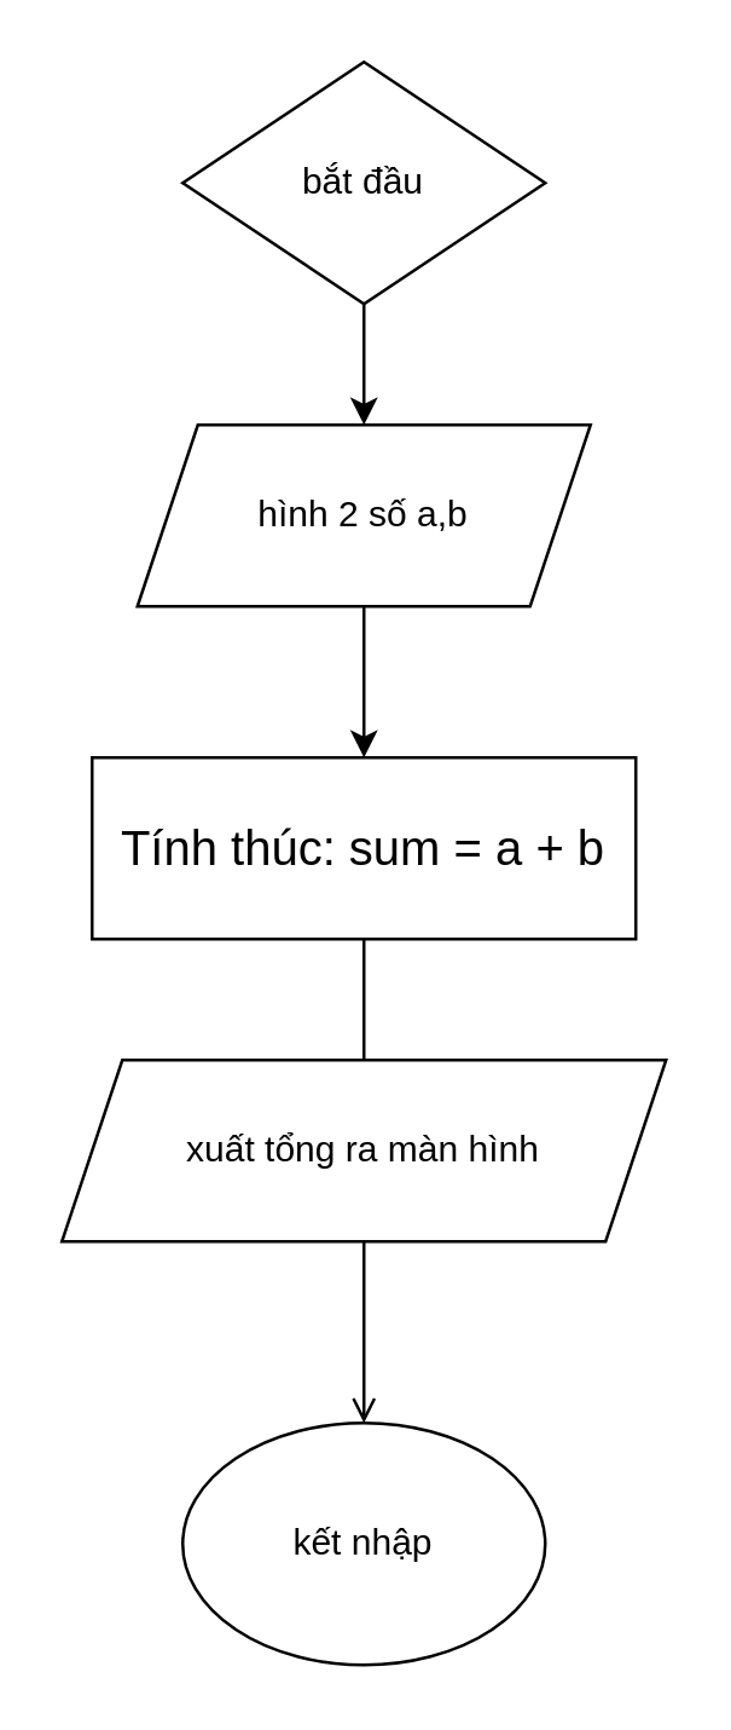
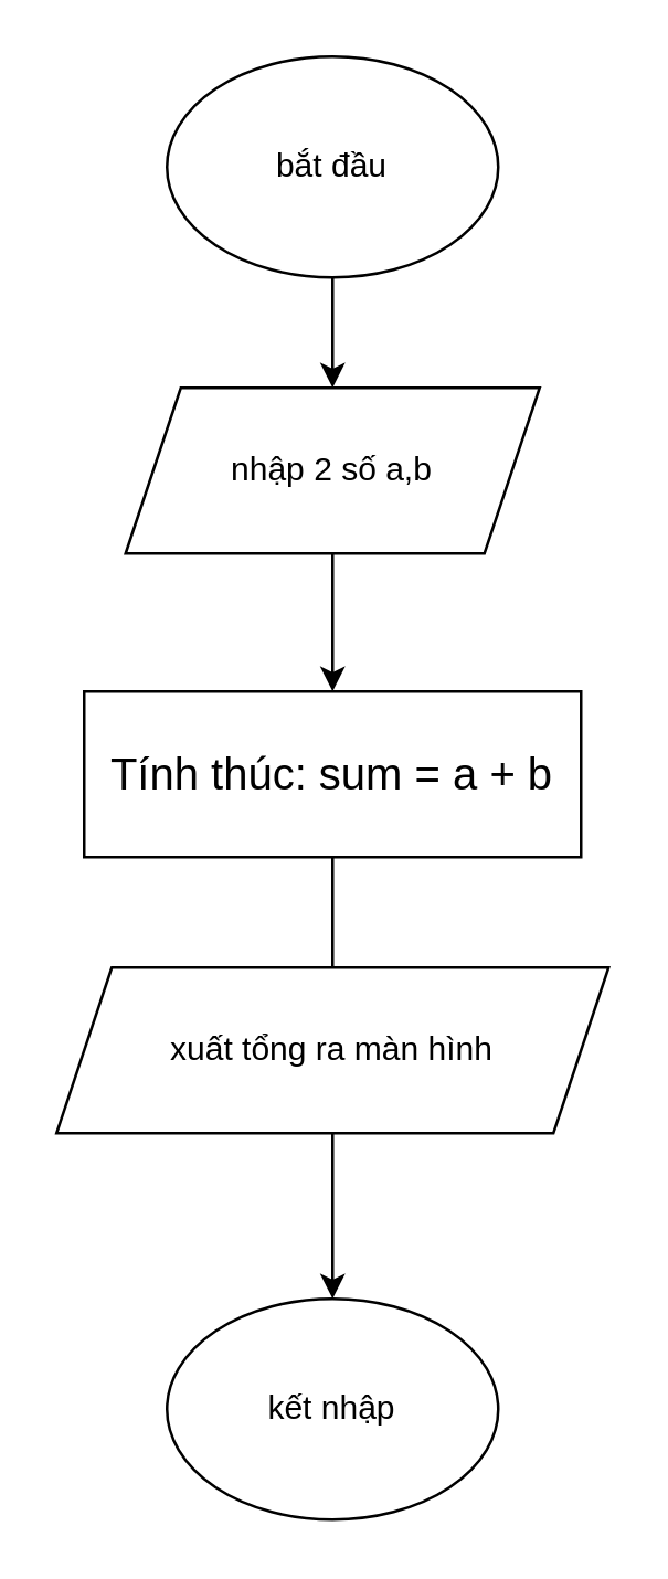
  <mxCell id="0" />
  <mxCell id="1" parent="0" />
  <mxCell id="2" style="edgeStyle=orthogonalEdgeStyle;rounded=0;orthogonalLoop=1;jettySize=auto;html=1;" edge="1" parent="1" source="3"><mxGeometry relative="1" as="geometry"><mxPoint x="120" y="140" as="targetPoint" /></mxGeometry></mxCell>
- <mxCell id="3" value="bắt đầu" style="rhombus;whiteSpace=wrap;html=1;" vertex="1" parent="1"><mxGeometry x="60" y="20" width="120" height="80" as="geometry" /></mxCell>
+ <mxCell id="3" value="bắt đầu" style="ellipse;whiteSpace=wrap;html=1;" vertex="1" parent="1"><mxGeometry x="60" y="20" width="120" height="80" as="geometry" /></mxCell>
  <mxCell id="4" style="edgeStyle=orthogonalEdgeStyle;rounded=0;orthogonalLoop=1;jettySize=auto;html=1;" edge="1" parent="1" source="5"><mxGeometry relative="1" as="geometry"><mxPoint x="120" y="250" as="targetPoint" /></mxGeometry></mxCell>
- <mxCell id="5" value="hình 2 số a,b" style="shape=parallelogram;perimeter=parallelogramPerimeter;whiteSpace=wrap;html=1;fixedSize=1;" vertex="1" parent="1"><mxGeometry x="45" y="140" width="150" height="60" as="geometry" /></mxCell>
+ <mxCell id="5" value="nhập 2 số a,b" style="shape=parallelogram;perimeter=parallelogramPerimeter;whiteSpace=wrap;html=1;fixedSize=1;" vertex="1" parent="1"><mxGeometry x="45" y="140" width="150" height="60" as="geometry" /></mxCell>
  <mxCell id="6" style="edgeStyle=orthogonalEdgeStyle;rounded=0;orthogonalLoop=1;jettySize=auto;html=1;" edge="1" parent="1" source="7"><mxGeometry relative="1" as="geometry"><mxPoint x="120" y="380" as="targetPoint" /></mxGeometry></mxCell>
  <mxCell id="7" value="&lt;span style=&quot;font-family: Arial, sans-serif; font-size: 16px; text-align: start; white-space-collapse: preserve; background-color: rgb(255, 255, 255);&quot;&gt;Tính thúc: sum = a + b&lt;/span&gt;" style="rounded=0;whiteSpace=wrap;html=1;" vertex="1" parent="1"><mxGeometry x="30" y="250" width="180" height="60" as="geometry" /></mxCell>
- <mxCell id="8" style="edgeStyle=orthogonalEdgeStyle;rounded=0;orthogonalLoop=1;jettySize=auto;html=1;endArrow=open;" edge="1" parent="1" source="9" target="10"><mxGeometry relative="1" as="geometry"><mxPoint x="120" y="450" as="targetPoint" /></mxGeometry></mxCell>
+ <mxCell id="8" style="edgeStyle=orthogonalEdgeStyle;rounded=0;orthogonalLoop=1;jettySize=auto;html=1;" edge="1" parent="1" source="9" target="10"><mxGeometry relative="1" as="geometry"><mxPoint x="120" y="450" as="targetPoint" /></mxGeometry></mxCell>
  <mxCell id="9" value="xuất tổng ra màn hình" style="shape=parallelogram;perimeter=parallelogramPerimeter;whiteSpace=wrap;html=1;fixedSize=1;" vertex="1" parent="1"><mxGeometry x="20" y="350" width="200" height="60" as="geometry" /></mxCell>
  <mxCell id="10" value="kết nhập" style="ellipse;whiteSpace=wrap;html=1;" vertex="1" parent="1"><mxGeometry x="60" y="470" width="120" height="80" as="geometry" /></mxCell>
